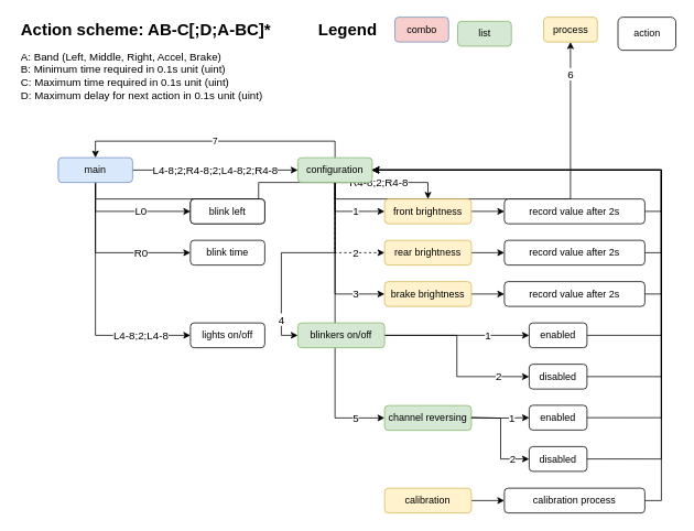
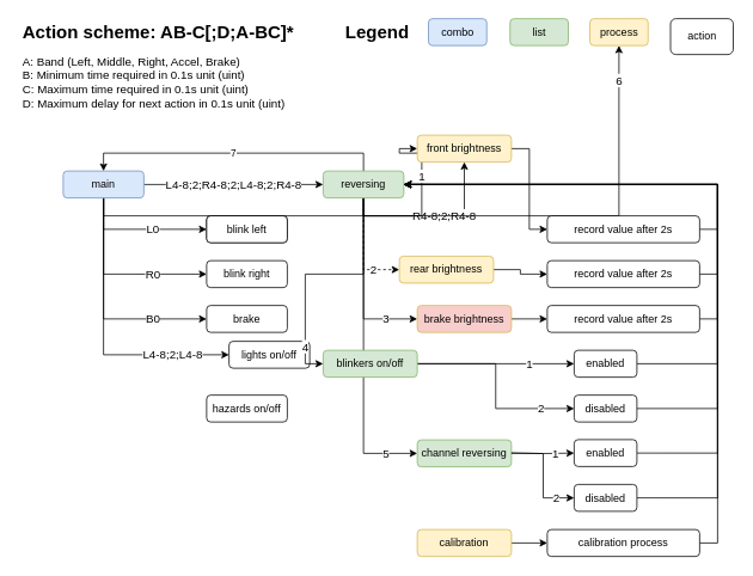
  <mxCell id="0" />
  <mxCell id="1" parent="0" />
  <mxCell id="2" value="&lt;h1 style=&quot;font-size: 20px;&quot;&gt;Legend&lt;/h1&gt;" style="text;html=1;strokeColor=none;fillColor=none;spacing=5;spacingTop=-20;whiteSpace=wrap;overflow=hidden;rounded=0;" parent="1" vertex="1"><mxGeometry x="380" y="20" width="90" height="30" as="geometry" /></mxCell>
  <mxCell id="3" value="blink left" style="rounded=1;whiteSpace=wrap;html=1;" parent="1" vertex="1"><mxGeometry x="230" y="240" width="90" height="30" as="geometry" /></mxCell>
  <mxCell id="4" value="&lt;h1 style=&quot;font-size: 20px;&quot;&gt;&lt;font style=&quot;font-size: 20px;&quot;&gt;Action scheme: AB-C[;D;A-BC]*&lt;/font&gt;&lt;/h1&gt;&lt;p style=&quot;font-size: 13px;&quot;&gt;&lt;span style=&quot;background-color: initial;&quot;&gt;A: Band (Left, Middle, Right, Accel, Brake)&lt;/span&gt;&lt;br&gt;&lt;span style=&quot;background-color: initial;&quot;&gt;B: Minimum time required in 0.1s unit (uint)&lt;/span&gt;&lt;br&gt;&lt;span style=&quot;background-color: initial;&quot;&gt;C: Maximum time required in 0.1s unit (uint)&lt;/span&gt;&lt;br&gt;&lt;span style=&quot;background-color: initial;&quot;&gt;D: Maximum delay for next action in 0.1s unit (uint)&lt;/span&gt;&lt;br&gt;&lt;/p&gt;" style="text;html=1;strokeColor=none;fillColor=none;spacing=5;spacingTop=-20;whiteSpace=wrap;overflow=hidden;rounded=0;" parent="1" vertex="1"><mxGeometry x="20" y="20" width="320" height="120" as="geometry" /></mxCell>
  <mxCell id="5" value="L0" style="edgeStyle=orthogonalEdgeStyle;rounded=0;orthogonalLoop=1;jettySize=auto;html=1;exitX=0.5;exitY=1;exitDx=0;exitDy=0;entryX=0;entryY=0.5;entryDx=0;entryDy=0;fontSize=13;" parent="1" source="11" target="3" edge="1"><mxGeometry x="0.2" relative="1" as="geometry"><mxPoint as="offset" /></mxGeometry></mxCell>
  <mxCell id="6" value="R0" style="edgeStyle=orthogonalEdgeStyle;rounded=0;orthogonalLoop=1;jettySize=auto;html=1;exitX=0.5;exitY=1;exitDx=0;exitDy=0;entryX=0;entryY=0.5;entryDx=0;entryDy=0;fontSize=13;" parent="1" source="11" target="12" edge="1"><mxGeometry x="0.4" relative="1" as="geometry"><mxPoint as="offset" /></mxGeometry></mxCell>
  <mxCell id="7" value="L4-8;2;L4-8" style="edgeStyle=orthogonalEdgeStyle;rounded=0;orthogonalLoop=1;jettySize=auto;html=1;exitX=0.5;exitY=1;exitDx=0;exitDy=0;entryX=0;entryY=0.5;entryDx=0;entryDy=0;fontSize=13;" parent="1" source="11" target="13" edge="1"><mxGeometry x="0.6" relative="1" as="geometry"><mxPoint as="offset" /></mxGeometry></mxCell>
  <mxCell id="8" value="R4-8;2;R4-8" style="edgeStyle=orthogonalEdgeStyle;rounded=0;orthogonalLoop=1;jettySize=auto;html=1;exitX=0.5;exitY=1;exitDx=0;exitDy=0;fontSize=13;" parent="1" source="11" target="31" edge="1"><mxGeometry x="0.657" relative="1" as="geometry"><mxPoint as="offset" /></mxGeometry></mxCell>
+ <mxCell id="9" value="B0" style="edgeStyle=orthogonalEdgeStyle;rounded=0;orthogonalLoop=1;jettySize=auto;html=1;exitX=0.5;exitY=1;exitDx=0;exitDy=0;entryX=0;entryY=0.5;entryDx=0;entryDy=0;fontSize=13;" parent="1" source="11" target="15" edge="1"><mxGeometry x="0.52" relative="1" as="geometry"><mxPoint as="offset" /></mxGeometry></mxCell>
  <mxCell id="10" value="L4-8;2;R4-8;2;L4-8;2;R4-8" style="edgeStyle=orthogonalEdgeStyle;rounded=0;orthogonalLoop=1;jettySize=auto;html=1;exitX=1;exitY=0.5;exitDx=0;exitDy=0;entryX=0;entryY=0.5;entryDx=0;entryDy=0;fontSize=13;" parent="1" source="11" target="25" edge="1"><mxGeometry relative="1" as="geometry" /></mxCell>
  <mxCell id="11" value="main" style="rounded=1;whiteSpace=wrap;html=1;perimeterSpacing=0;strokeWidth=1;glass=0;shadow=0;fillColor=#dae8fc;strokeColor=#6c8ebf;" parent="1" vertex="1"><mxGeometry x="70" y="190" width="90" height="30" as="geometry" /></mxCell>
- <mxCell id="12" value="blink time" style="rounded=1;whiteSpace=wrap;html=1;" parent="1" vertex="1"><mxGeometry x="230" y="290" width="90" height="30" as="geometry" /></mxCell>
- <mxCell id="13" value="lights on/off" style="rounded=1;whiteSpace=wrap;html=1;" parent="1" vertex="1"><mxGeometry x="230" y="390" width="90" height="30" as="geometry" /></mxCell>
- <mxCell id="16" value="combo" style="rounded=1;whiteSpace=wrap;html=1;perimeterSpacing=0;strokeWidth=1;glass=0;shadow=0;fillColor=#f8cecc;strokeColor=#6c8ebf;" parent="1" vertex="1"><mxGeometry x="477.5" y="20" width="65" height="30" as="geometry" /></mxCell>
+ <mxCell id="12" value="blink right" style="rounded=1;whiteSpace=wrap;html=1;" parent="1" vertex="1"><mxGeometry x="230" y="290" width="90" height="30" as="geometry" /></mxCell>
+ <mxCell id="13" value="lights on/off" style="rounded=1;whiteSpace=wrap;html=1;" parent="1" vertex="1"><mxGeometry x="255" y="380" width="90" height="30" as="geometry" /></mxCell>
+ <mxCell id="14" value="hazards on/off" style="rounded=1;whiteSpace=wrap;html=1;" parent="1" vertex="1"><mxGeometry x="230" y="440" width="90" height="30" as="geometry" /></mxCell>
+ <mxCell id="15" value="brake" style="rounded=1;whiteSpace=wrap;html=1;" parent="1" vertex="1"><mxGeometry x="230" y="340" width="90" height="30" as="geometry" /></mxCell>
+ <mxCell id="16" value="combo" style="rounded=1;whiteSpace=wrap;html=1;perimeterSpacing=0;strokeWidth=1;glass=0;shadow=0;fillColor=#dae8fc;strokeColor=#6c8ebf;" parent="1" vertex="1"><mxGeometry x="477.5" y="20" width="65" height="30" as="geometry" /></mxCell>
  <mxCell id="17" value="action" style="rounded=1;whiteSpace=wrap;html=1;" parent="1" vertex="1"><mxGeometry x="747.5" y="20" width="70" height="40" as="geometry" /></mxCell>
  <mxCell id="18" value="6" style="edgeStyle=orthogonalEdgeStyle;rounded=0;orthogonalLoop=1;jettySize=auto;html=1;exitX=0.5;exitY=1;exitDx=0;exitDy=0;fontSize=13;" parent="1" source="25" target="58" edge="1"><mxGeometry x="0.843" relative="1" as="geometry"><mxPoint as="offset" /></mxGeometry></mxCell>
  <mxCell id="19" value="1" style="edgeStyle=orthogonalEdgeStyle;rounded=0;orthogonalLoop=1;jettySize=auto;html=1;exitX=0.5;exitY=1;exitDx=0;exitDy=0;entryX=0;entryY=0.5;entryDx=0;entryDy=0;fontSize=13;" parent="1" source="25" target="31" edge="1"><mxGeometry x="0.263" relative="1" as="geometry"><mxPoint as="offset" /></mxGeometry></mxCell>
  <mxCell id="20" value="2" style="edgeStyle=orthogonalEdgeStyle;rounded=0;orthogonalLoop=1;jettySize=auto;html=1;exitX=0.5;exitY=1;exitDx=0;exitDy=0;entryX=0;entryY=0.5;entryDx=0;entryDy=0;fontSize=13;dashed=1;" parent="1" source="25" target="33" edge="1"><mxGeometry x="0.517" relative="1" as="geometry"><mxPoint as="offset" /></mxGeometry></mxCell>
  <mxCell id="21" value="3" style="edgeStyle=orthogonalEdgeStyle;rounded=0;orthogonalLoop=1;jettySize=auto;html=1;exitX=0.5;exitY=1;exitDx=0;exitDy=0;entryX=0;entryY=0.5;entryDx=0;entryDy=0;fontSize=13;" parent="1" source="25" target="35" edge="1"><mxGeometry x="0.641" relative="1" as="geometry"><mxPoint as="offset" /></mxGeometry></mxCell>
  <mxCell id="22" value="4" style="edgeStyle=orthogonalEdgeStyle;rounded=0;orthogonalLoop=1;jettySize=auto;html=1;exitX=0.5;exitY=1;exitDx=0;exitDy=0;entryX=0;entryY=0.5;entryDx=0;entryDy=0;fontSize=13;" parent="1" source="25" target="38" edge="1"><mxGeometry x="0.714" relative="1" as="geometry"><mxPoint as="offset" /></mxGeometry></mxCell>
  <mxCell id="23" value="5" style="edgeStyle=orthogonalEdgeStyle;rounded=0;orthogonalLoop=1;jettySize=auto;html=1;exitX=0.5;exitY=1;exitDx=0;exitDy=0;entryX=0;entryY=0.5;entryDx=0;entryDy=0;fontSize=13;" parent="1" source="25" target="39" edge="1"><mxGeometry x="0.797" relative="1" as="geometry"><mxPoint as="offset" /></mxGeometry></mxCell>
  <mxCell id="24" value="7" style="edgeStyle=orthogonalEdgeStyle;rounded=0;orthogonalLoop=1;jettySize=auto;html=1;exitX=0.5;exitY=0;exitDx=0;exitDy=0;entryX=0.5;entryY=0;entryDx=0;entryDy=0;" edge="1" parent="1" source="25" target="11"><mxGeometry relative="1" as="geometry" /></mxCell>
- <mxCell id="25" value="configuration" style="rounded=1;whiteSpace=wrap;html=1;perimeterSpacing=0;strokeWidth=1;glass=0;shadow=0;fillColor=#d5e8d4;strokeColor=#82b366;" parent="1" vertex="1"><mxGeometry x="360" y="190" width="90" height="30" as="geometry" /></mxCell>
+ <mxCell id="25" value="reversing" style="rounded=1;whiteSpace=wrap;html=1;perimeterSpacing=0;strokeWidth=1;glass=0;shadow=0;fillColor=#d5e8d4;strokeColor=#82b366;" parent="1" vertex="1"><mxGeometry x="360" y="190" width="90" height="30" as="geometry" /></mxCell>
  <mxCell id="26" value="blink left" style="rounded=1;whiteSpace=wrap;html=1;" parent="1" vertex="1"><mxGeometry x="230" y="240" width="90" height="30" as="geometry" /></mxCell>
  <mxCell id="27" style="edgeStyle=orthogonalEdgeStyle;rounded=0;orthogonalLoop=1;jettySize=auto;html=1;exitX=1;exitY=0.5;exitDx=0;exitDy=0;entryX=0;entryY=0.5;entryDx=0;entryDy=0;fontSize=13;endArrow=classic;endFill=1;" parent="1" source="28" target="47" edge="1"><mxGeometry relative="1" as="geometry" /></mxCell>
  <mxCell id="28" value="calibration" style="rounded=1;whiteSpace=wrap;html=1;fillColor=#fff2cc;strokeColor=#d6b656;" parent="1" vertex="1"><mxGeometry x="465" y="590" width="105" height="30" as="geometry" /></mxCell>
- <mxCell id="29" value="list" style="rounded=1;whiteSpace=wrap;html=1;perimeterSpacing=0;strokeWidth=1;glass=0;shadow=0;fillColor=#d5e8d4;strokeColor=#82b366;" parent="1" vertex="1"><mxGeometry x="553.5" y="25" width="65" height="30" as="geometry" /></mxCell>
+ <mxCell id="29" value="list" style="rounded=1;whiteSpace=wrap;html=1;perimeterSpacing=0;strokeWidth=1;glass=0;shadow=0;fillColor=#d5e8d4;strokeColor=#82b366;" parent="1" vertex="1"><mxGeometry x="568.5" y="20" width="65" height="30" as="geometry" /></mxCell>
  <mxCell id="30" style="edgeStyle=orthogonalEdgeStyle;rounded=0;orthogonalLoop=1;jettySize=auto;html=1;exitX=1;exitY=0.5;exitDx=0;exitDy=0;entryX=0;entryY=0.5;entryDx=0;entryDy=0;fontSize=13;endArrow=classic;endFill=1;" parent="1" source="31" target="41" edge="1"><mxGeometry relative="1" as="geometry" /></mxCell>
- <mxCell id="31" value="front brightness" style="rounded=1;whiteSpace=wrap;html=1;fillColor=#fff2cc;strokeColor=#d6b656;" parent="1" vertex="1"><mxGeometry x="465" y="240" width="105" height="30" as="geometry" /></mxCell>
+ <mxCell id="31" value="front brightness" style="rounded=1;whiteSpace=wrap;html=1;fillColor=#fff2cc;strokeColor=#d6b656;" parent="1" vertex="1"><mxGeometry x="465" y="150" width="105" height="30" as="geometry" /></mxCell>
  <mxCell id="32" style="edgeStyle=orthogonalEdgeStyle;rounded=0;orthogonalLoop=1;jettySize=auto;html=1;exitX=1;exitY=0.5;exitDx=0;exitDy=0;entryX=0;entryY=0.5;entryDx=0;entryDy=0;fontSize=13;endArrow=classic;endFill=1;" parent="1" source="33" target="43" edge="1"><mxGeometry relative="1" as="geometry" /></mxCell>
- <mxCell id="33" value="rear brightness" style="rounded=1;whiteSpace=wrap;html=1;fillColor=#fff2cc;strokeColor=#d6b656;" parent="1" vertex="1"><mxGeometry x="465" y="290" width="105" height="30" as="geometry" /></mxCell>
+ <mxCell id="33" value="rear brightness" style="rounded=1;whiteSpace=wrap;html=1;fillColor=#fff2cc;strokeColor=#d6b656;" parent="1" vertex="1"><mxGeometry x="445" y="285" width="105" height="30" as="geometry" /></mxCell>
  <mxCell id="34" style="edgeStyle=orthogonalEdgeStyle;rounded=0;orthogonalLoop=1;jettySize=auto;html=1;exitX=1;exitY=0.5;exitDx=0;exitDy=0;fontSize=13;endArrow=classic;endFill=1;" parent="1" source="35" target="45" edge="1"><mxGeometry relative="1" as="geometry" /></mxCell>
- <mxCell id="35" value="brake brightness" style="rounded=1;whiteSpace=wrap;html=1;fillColor=#fff2cc;strokeColor=#d6b656;" parent="1" vertex="1"><mxGeometry x="465" y="340" width="105" height="30" as="geometry" /></mxCell>
+ <mxCell id="35" value="brake brightness" style="rounded=1;whiteSpace=wrap;html=1;fillColor=#f8cecc;strokeColor=#d6b656;" parent="1" vertex="1"><mxGeometry x="465" y="340" width="105" height="30" as="geometry" /></mxCell>
  <mxCell id="36" value="2" style="edgeStyle=orthogonalEdgeStyle;rounded=0;orthogonalLoop=1;jettySize=auto;html=1;exitX=1;exitY=0.5;exitDx=0;exitDy=0;entryX=0;entryY=0.5;entryDx=0;entryDy=0;fontSize=13;" parent="1" source="38" target="51" edge="1"><mxGeometry x="0.667" relative="1" as="geometry"><mxPoint as="offset" /></mxGeometry></mxCell>
  <mxCell id="37" value="1" style="edgeStyle=orthogonalEdgeStyle;rounded=0;orthogonalLoop=1;jettySize=auto;html=1;exitX=1;exitY=0.5;exitDx=0;exitDy=0;entryX=0;entryY=0.5;entryDx=0;entryDy=0;fontSize=13;endArrow=classic;endFill=1;" parent="1" source="38" target="49" edge="1"><mxGeometry x="0.429" relative="1" as="geometry"><mxPoint as="offset" /></mxGeometry></mxCell>
  <mxCell id="38" value="blinkers on/off" style="rounded=1;whiteSpace=wrap;html=1;fillColor=#d5e8d4;strokeColor=#82b366;" parent="1" vertex="1"><mxGeometry x="360" y="390" width="105" height="30" as="geometry" /></mxCell>
  <mxCell id="39" value="channel reversing" style="rounded=1;whiteSpace=wrap;html=1;fillColor=#d5e8d4;strokeColor=#82b366;" parent="1" vertex="1"><mxGeometry x="465" y="490" width="105" height="30" as="geometry" /></mxCell>
  <mxCell id="40" style="edgeStyle=orthogonalEdgeStyle;rounded=0;orthogonalLoop=1;jettySize=auto;html=1;exitX=1;exitY=0.5;exitDx=0;exitDy=0;entryX=1;entryY=0.5;entryDx=0;entryDy=0;" edge="1" parent="1" source="41" target="25"><mxGeometry relative="1" as="geometry" /></mxCell>
  <mxCell id="41" value="record value after 2s" style="rounded=1;whiteSpace=wrap;html=1;" parent="1" vertex="1"><mxGeometry x="610" y="240" width="170" height="30" as="geometry" /></mxCell>
  <mxCell id="42" style="edgeStyle=orthogonalEdgeStyle;rounded=0;orthogonalLoop=1;jettySize=auto;html=1;exitX=1;exitY=0.5;exitDx=0;exitDy=0;entryX=1;entryY=0.5;entryDx=0;entryDy=0;" edge="1" parent="1" source="43" target="25"><mxGeometry relative="1" as="geometry" /></mxCell>
  <mxCell id="43" value="record value after 2s" style="rounded=1;whiteSpace=wrap;html=1;" parent="1" vertex="1"><mxGeometry x="610" y="290" width="170" height="30" as="geometry" /></mxCell>
  <mxCell id="44" style="edgeStyle=orthogonalEdgeStyle;rounded=0;orthogonalLoop=1;jettySize=auto;html=1;exitX=1;exitY=0.5;exitDx=0;exitDy=0;entryX=1;entryY=0.5;entryDx=0;entryDy=0;" edge="1" parent="1" source="45" target="25"><mxGeometry relative="1" as="geometry" /></mxCell>
  <mxCell id="45" value="record value after 2s" style="rounded=1;whiteSpace=wrap;html=1;" parent="1" vertex="1"><mxGeometry x="610" y="340" width="170" height="30" as="geometry" /></mxCell>
  <mxCell id="46" style="edgeStyle=orthogonalEdgeStyle;rounded=0;orthogonalLoop=1;jettySize=auto;html=1;exitX=1;exitY=0.5;exitDx=0;exitDy=0;entryX=1;entryY=0.5;entryDx=0;entryDy=0;" edge="1" parent="1" source="47" target="25"><mxGeometry relative="1" as="geometry" /></mxCell>
  <mxCell id="47" value="calibration process" style="rounded=1;whiteSpace=wrap;html=1;" parent="1" vertex="1"><mxGeometry x="610" y="590" width="170" height="30" as="geometry" /></mxCell>
  <mxCell id="48" style="edgeStyle=orthogonalEdgeStyle;rounded=0;orthogonalLoop=1;jettySize=auto;html=1;exitX=1;exitY=0.5;exitDx=0;exitDy=0;entryX=1;entryY=0.5;entryDx=0;entryDy=0;" edge="1" parent="1" source="49" target="25"><mxGeometry relative="1" as="geometry"><Array as="points"><mxPoint x="800" y="405" /><mxPoint x="800" y="205" /></Array></mxGeometry></mxCell>
  <mxCell id="49" value="enabled" style="rounded=1;whiteSpace=wrap;html=1;" parent="1" vertex="1"><mxGeometry x="640" y="390" width="70" height="30" as="geometry" /></mxCell>
  <mxCell id="50" style="edgeStyle=orthogonalEdgeStyle;rounded=0;orthogonalLoop=1;jettySize=auto;html=1;exitX=1;exitY=0.5;exitDx=0;exitDy=0;entryX=1;entryY=0.5;entryDx=0;entryDy=0;" edge="1" parent="1" source="51" target="25"><mxGeometry relative="1" as="geometry"><Array as="points"><mxPoint x="800" y="455" /><mxPoint x="800" y="205" /></Array></mxGeometry></mxCell>
  <mxCell id="51" value="disabled" style="rounded=1;whiteSpace=wrap;html=1;" parent="1" vertex="1"><mxGeometry x="640" y="440" width="70" height="30" as="geometry" /></mxCell>
  <mxCell id="52" value="2" style="edgeStyle=orthogonalEdgeStyle;rounded=0;orthogonalLoop=1;jettySize=auto;html=1;exitX=1;exitY=0.5;exitDx=0;exitDy=0;entryX=0;entryY=0.5;entryDx=0;entryDy=0;fontSize=13;" parent="1" target="57" edge="1"><mxGeometry x="0.667" relative="1" as="geometry"><mxPoint x="570" y="504.67" as="sourcePoint" /><mxPoint as="offset" /></mxGeometry></mxCell>
  <mxCell id="53" style="edgeStyle=orthogonalEdgeStyle;rounded=0;orthogonalLoop=1;jettySize=auto;html=1;exitX=1;exitY=0.5;exitDx=0;exitDy=0;entryX=1;entryY=0.5;entryDx=0;entryDy=0;" edge="1" parent="1" source="54" target="25"><mxGeometry relative="1" as="geometry"><Array as="points"><mxPoint x="800" y="505" /><mxPoint x="800" y="205" /></Array></mxGeometry></mxCell>
  <mxCell id="54" value="enabled" style="rounded=1;whiteSpace=wrap;html=1;" parent="1" vertex="1"><mxGeometry x="640" y="489.67" width="70" height="30" as="geometry" /></mxCell>
  <mxCell id="55" value="1" style="edgeStyle=orthogonalEdgeStyle;rounded=0;orthogonalLoop=1;jettySize=auto;html=1;fontSize=13;" parent="1" target="54" edge="1"><mxGeometry x="0.429" relative="1" as="geometry"><mxPoint x="570" y="504.67" as="sourcePoint" /><mxPoint as="offset" /></mxGeometry></mxCell>
  <mxCell id="56" style="edgeStyle=orthogonalEdgeStyle;rounded=0;orthogonalLoop=1;jettySize=auto;html=1;exitX=1;exitY=0.5;exitDx=0;exitDy=0;entryX=1;entryY=0.5;entryDx=0;entryDy=0;" edge="1" parent="1" source="57" target="25"><mxGeometry relative="1" as="geometry"><Array as="points"><mxPoint x="800" y="555" /><mxPoint x="800" y="205" /></Array></mxGeometry></mxCell>
  <mxCell id="57" value="disabled" style="rounded=1;whiteSpace=wrap;html=1;" parent="1" vertex="1"><mxGeometry x="640" y="539.67" width="70" height="30" as="geometry" /></mxCell>
  <mxCell id="58" value="process" style="rounded=1;whiteSpace=wrap;html=1;perimeterSpacing=0;strokeWidth=1;glass=0;shadow=0;fillColor=#fff2cc;strokeColor=#d6b656;" parent="1" vertex="1"><mxGeometry x="657.5" y="20" width="65" height="30" as="geometry" /></mxCell>
